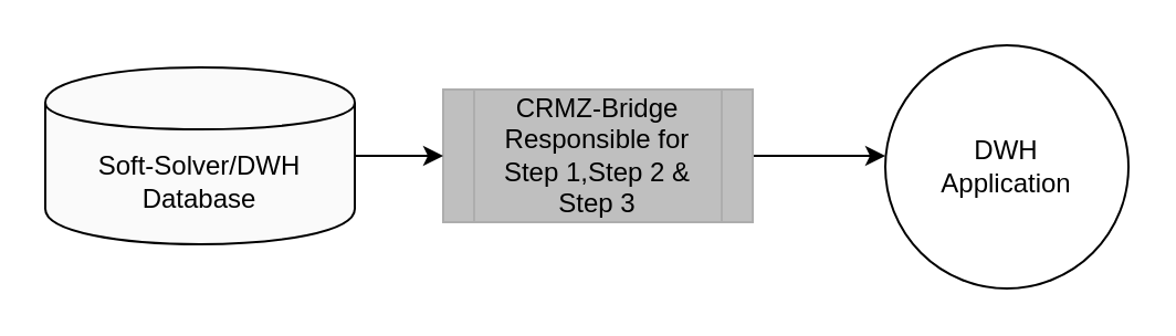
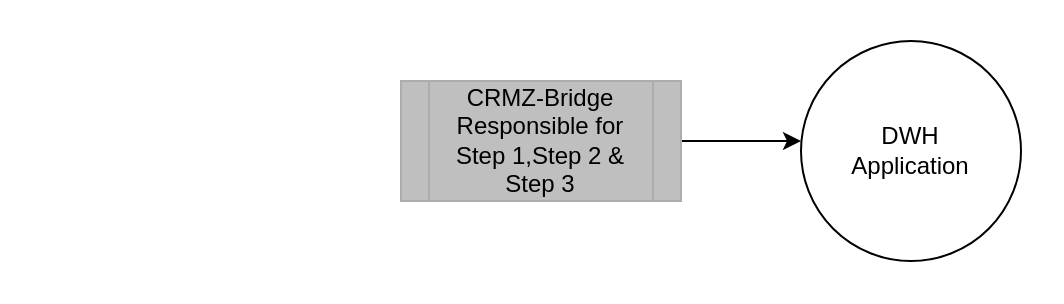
  <mxCell id="0" />
  <mxCell id="1" parent="0" />
  <mxCell id="2" value="" style="edgeStyle=orthogonalEdgeStyle;rounded=0;orthogonalLoop=1;jettySize=auto;html=1;" edge="1" parent="1" source="3"><mxGeometry relative="1" as="geometry"><mxPoint x="400" y="70" as="targetPoint" /></mxGeometry></mxCell>
  <mxCell id="3" value="CRMZ-Bridge&lt;br&gt;Responsible for Step 1,Step 2 &amp;amp; Step 3" style="shape=process;whiteSpace=wrap;html=1;backgroundOutline=1;strokeColor=#ADADAD;fillColor=#BFBFBF;" vertex="1" parent="1"><mxGeometry x="200" y="40" width="140" height="60" as="geometry" /></mxCell>
- <mxCell id="4" value="" style="edgeStyle=orthogonalEdgeStyle;rounded=0;orthogonalLoop=1;jettySize=auto;html=1;" edge="1" parent="1" source="5" target="3"><mxGeometry relative="1" as="geometry" /></mxCell>
- <mxCell id="5" value="&lt;span&gt;Soft-Solver/DWH Database&lt;/span&gt;" style="shape=cylinder;whiteSpace=wrap;html=1;boundedLbl=1;backgroundOutline=1;fillColor=#FAFAFA;" vertex="1" parent="1"><mxGeometry x="20" y="30" width="140" height="80" as="geometry" /></mxCell>
  <mxCell id="6" value="DWH &lt;br&gt;Application" style="ellipse;whiteSpace=wrap;html=1;aspect=fixed;" vertex="1" parent="1"><mxGeometry x="400" y="20" width="110" height="110" as="geometry" /></mxCell>
